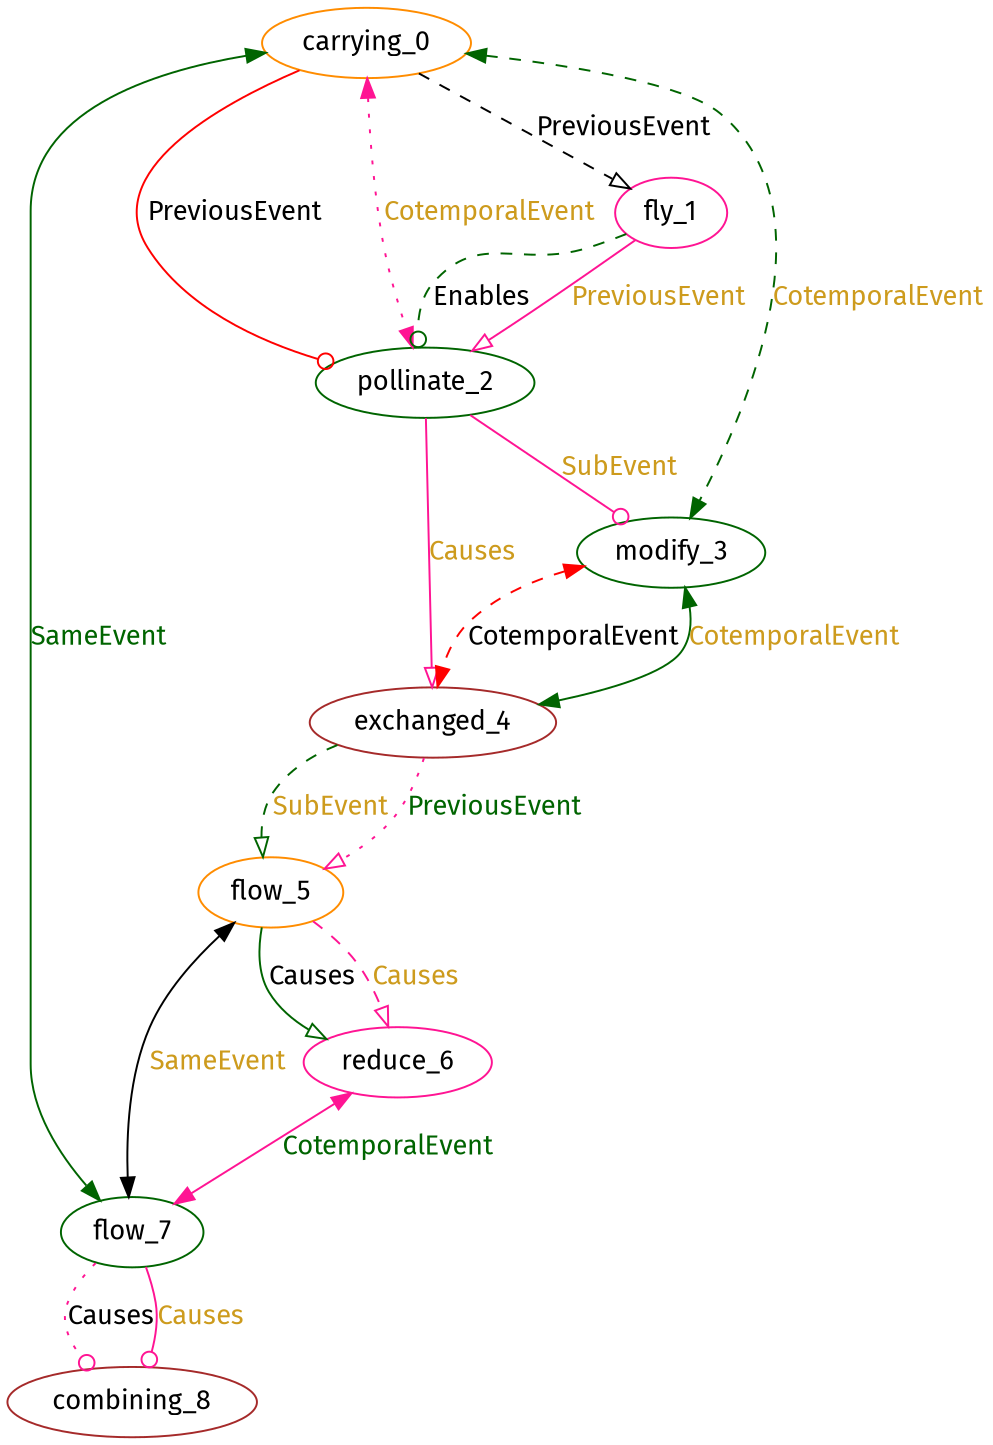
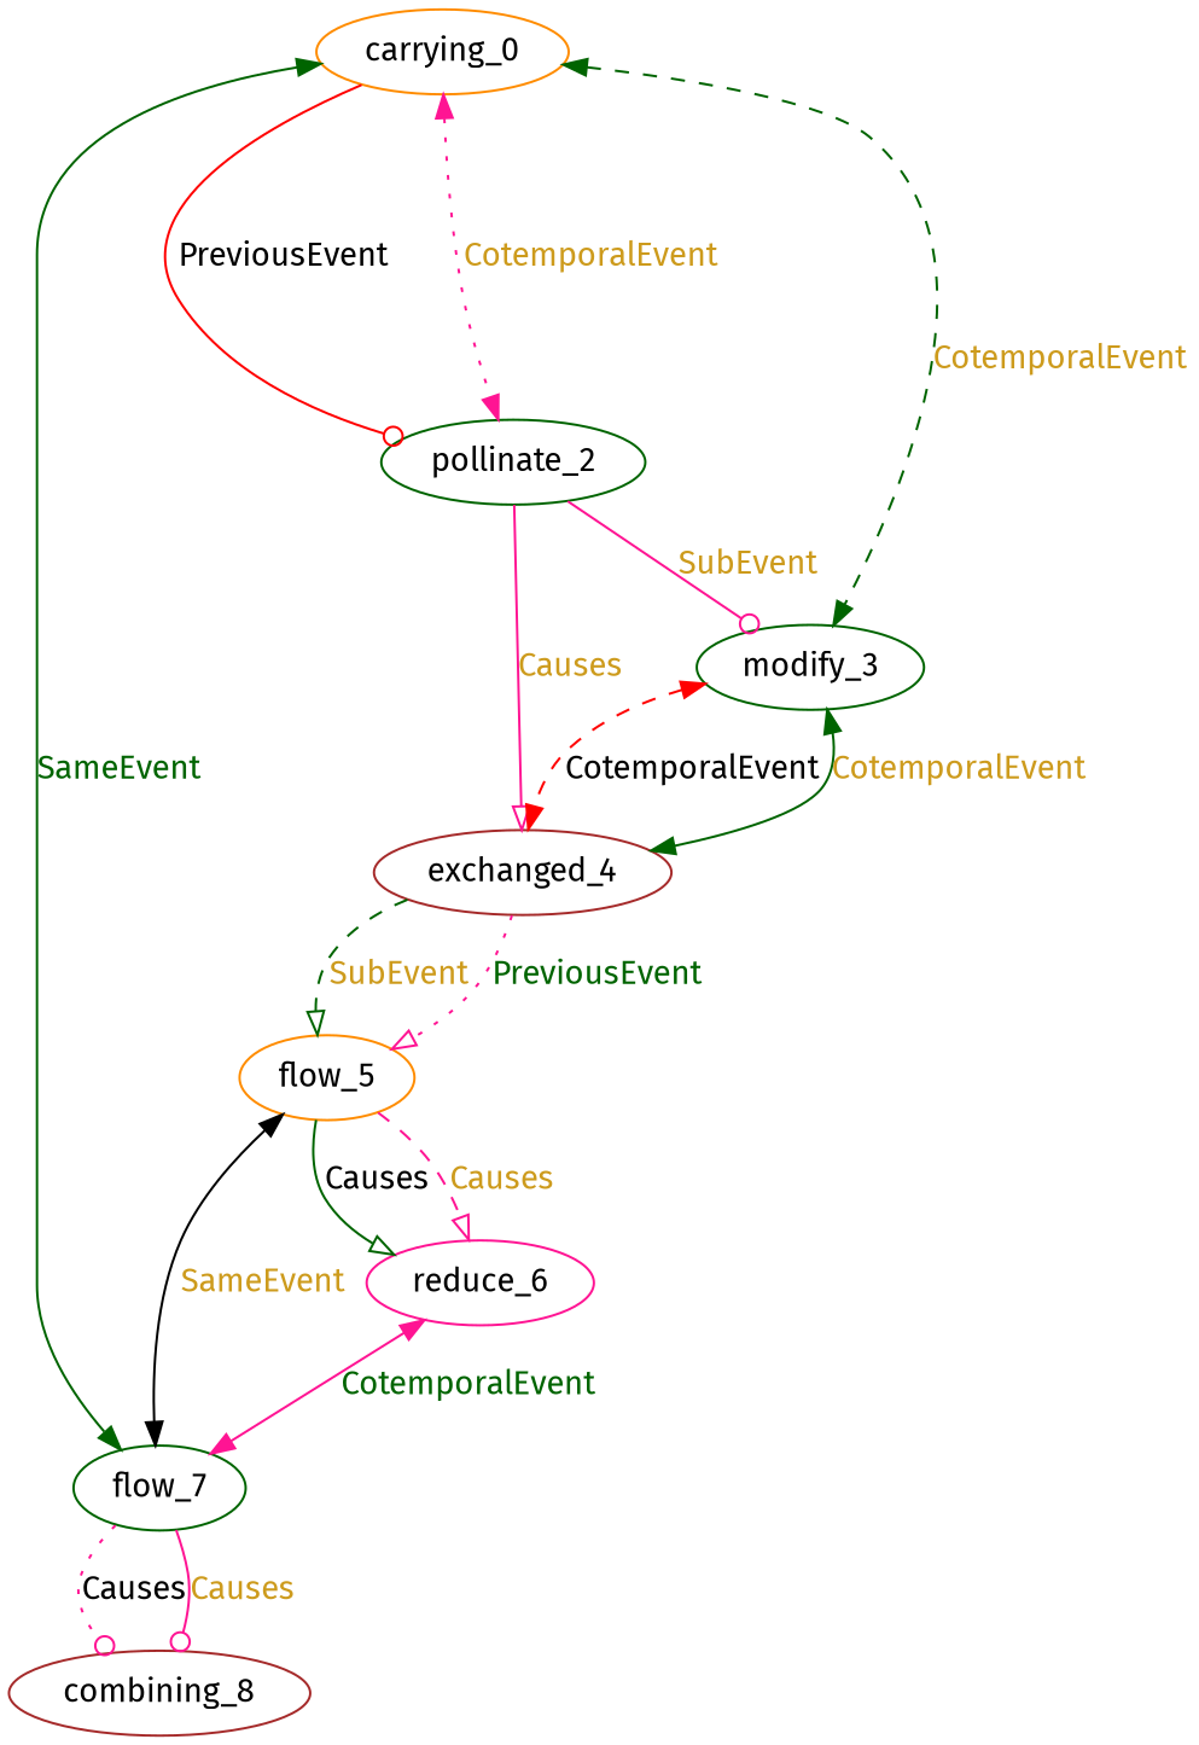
  digraph {
    fontname="Fira Sans"
    rankdir=TB
    node [color=darkgreen fontname="Fira Sans"]
    edge [color=deeppink fontcolor=goldenrod3 fontname="Fira Sans" style=solid]
    n1 [color=darkorange label=carrying_0]
-   n2 [color=deeppink label=fly_1]
    n3 [label=pollinate_2]
    n4 [label=flow_7]
    n5 [label=modify_3]
    n6 [color=brown label=exchanged_4]
    n7 [color=brown label=combining_8]
    n8 [color=darkorange label=flow_5]
    n9 [color=deeppink label=reduce_6]
-   n1 -> n2 [arrowhead=onormal color=black fontcolor=black label=PreviousEvent style=dashed]
    n1 -> n3 [arrowhead=odot color=red fontcolor=black label=PreviousEvent]
    n1 -> n3 [dir=both label=CotemporalEvent style=dotted]
    n1 -> n4 [color=darkgreen dir=both fontcolor=darkgreen label=SameEvent]
    n1 -> n5 [color=darkgreen dir=both label=CotemporalEvent style=dashed]
-   n2 -> n3 [arrowhead=odot color=darkgreen fontcolor=black label=Enables style=dashed]
-   n2 -> n3 [arrowhead=onormal label=PreviousEvent]
    n3 -> n5 [arrowhead=odot label=SubEvent]
    n3 -> n6 [arrowhead=onormal label=Causes]
    n4 -> n7 [arrowhead=odot fontcolor=black label=Causes style=dotted]
    n4 -> n7 [arrowhead=odot label=Causes]
    n5 -> n6 [color=red dir=both fontcolor=black label=CotemporalEvent style=dashed]
    n5 -> n6 [color=darkgreen dir=both label=CotemporalEvent]
    n6 -> n8 [arrowhead=onormal color=darkgreen label=SubEvent style=dashed]
    n6 -> n8 [arrowhead=onormal fontcolor=darkgreen label=PreviousEvent style=dotted]
    n8 -> n4 [color=black dir=both label=SameEvent]
    n8 -> n9 [arrowhead=onormal color=darkgreen fontcolor=black label=Causes]
    n8 -> n9 [arrowhead=onormal label=Causes style=dashed]
    n9 -> n4 [dir=both fontcolor=darkgreen label=CotemporalEvent]
  }
